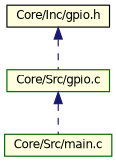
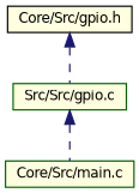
  digraph {
    node [color=darkgreen fillcolor=lightyellow fontname=Helvetica fontsize=10 shape=record style=filled]
    edge [color=midnightblue dir=back fontname=Helvetica fontsize=10 labelfontname=Helvetica labelfontsize=10 style=dashed]
-   n1 [color=black fontcolor=black height=0.2 label="Core/Inc/gpio.h" width=0.4]
-   n2 [height=0.2 label="Core/Src/gpio.c" width=0.4]
+   n1 [color=black fontcolor=black height=0.2 label="Core/Src/gpio.h" width=0.4]
+   n2 [height=0.2 label="Src/Src/gpio.c" width=0.4]
    n3 [height=0.2 label="Core/Src/main.c" width=0.4]
    n1 -> n2
    n2 -> n3
  }
